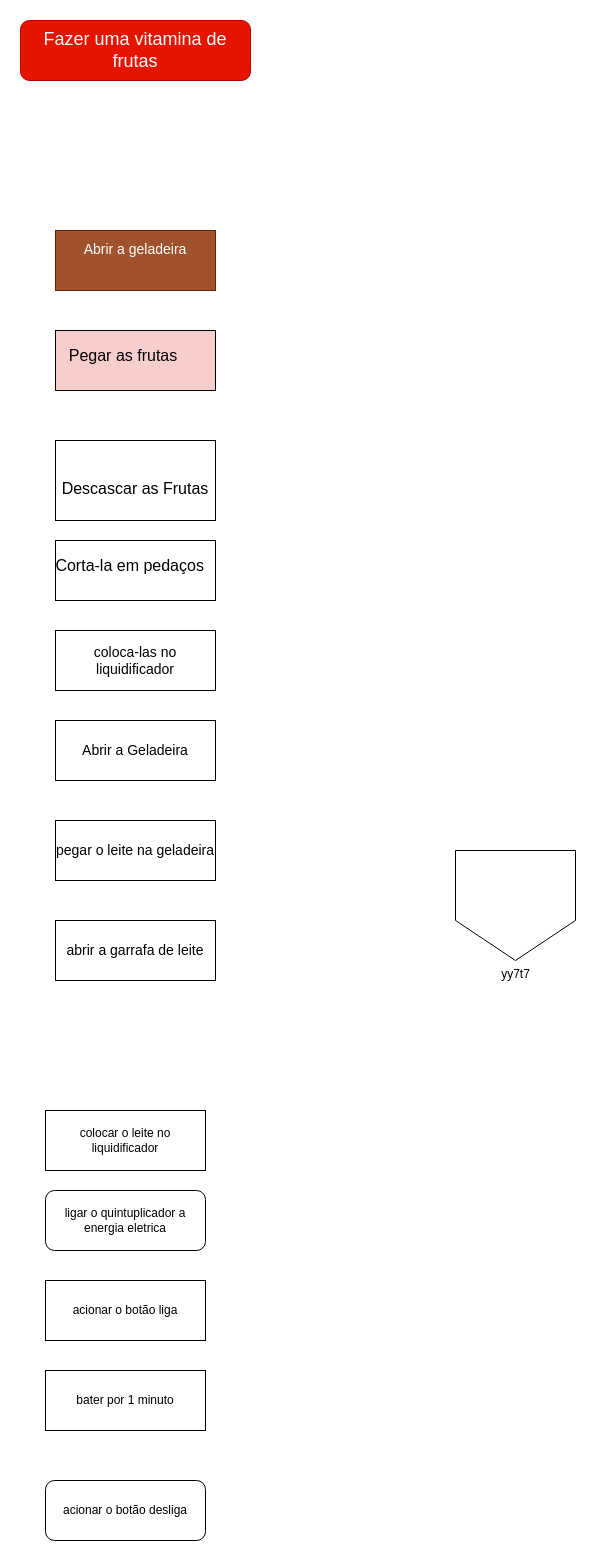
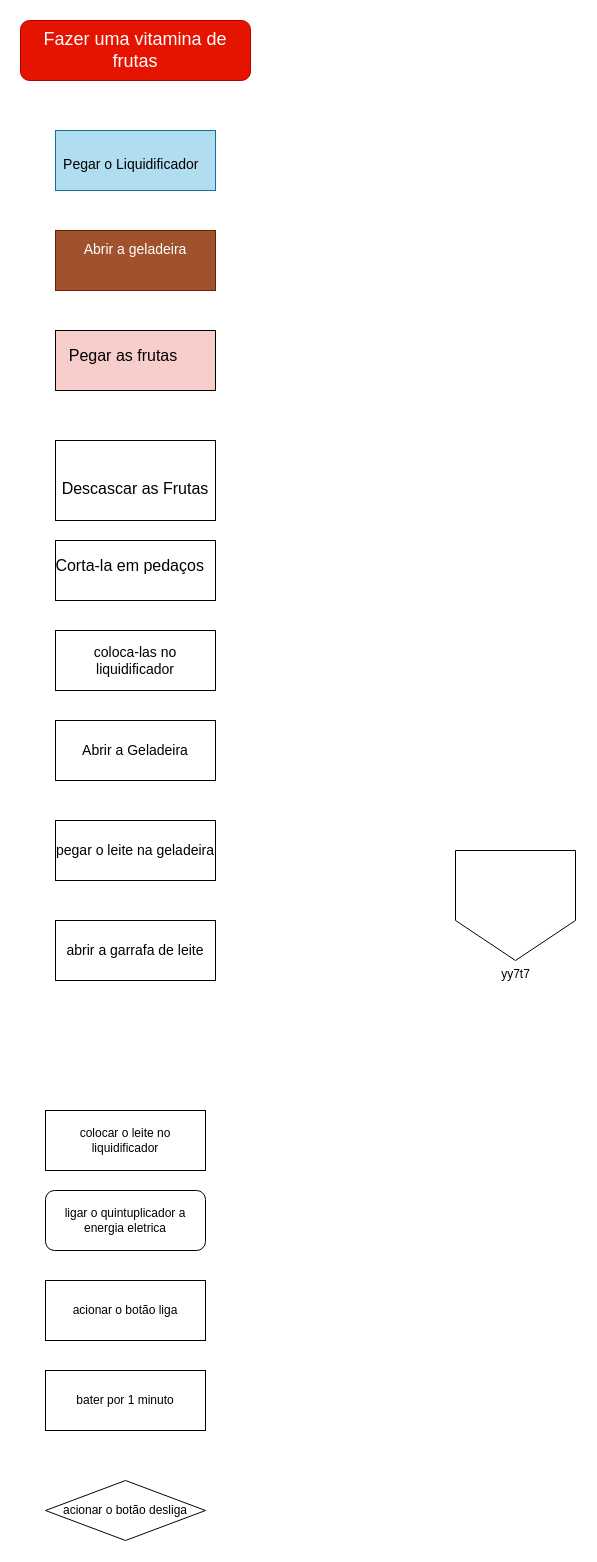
  <mxCell id="0" />
  <mxCell id="1" parent="0" />
  <mxCell id="2" value="&lt;font style=&quot;font-size: 18px;&quot;&gt;Fazer uma vitamina de frutas&lt;/font&gt;" style="rounded=1;whiteSpace=wrap;html=1;fillColor=#e51400;strokeColor=#B20000;fontColor=#ffffff;" parent="1" vertex="1"><mxGeometry x="20" y="20" width="230" height="60" as="geometry" /></mxCell>
+ <mxCell id="3" value="&lt;p style=&quot;text-indent:-18.0pt;mso-list:l0 level1 lfo1&quot; class=&quot;MsoListParagraph&quot;&gt;&lt;font style=&quot;font-size: 14px;&quot;&gt;&lt;span style=&quot;mso-bidi-font-family:Aptos;mso-bidi-theme-font:minor-latin&quot;&gt;&lt;span style=&quot;mso-list:Ignore&quot;&gt;&lt;span style=&quot;font-style: normal; font-variant: normal; font-weight: normal; font-stretch: normal; line-height: normal; font-family: &amp;quot;Times New Roman&amp;quot;; font-size-adjust: none; font-kerning: auto; font-optical-sizing: auto; font-language-override: normal; font-feature-settings: normal; font-variation-settings: normal;&quot;&gt;&amp;nbsp;&amp;nbsp;&amp;nbsp;&amp;nbsp; &lt;br&gt;&lt;/span&gt;&lt;/span&gt;&lt;/span&gt;&lt;br&gt;&lt;/font&gt;&lt;/p&gt;&lt;p style=&quot;text-indent:-18.0pt;mso-list:l0 level1 lfo1&quot; class=&quot;MsoListParagraph&quot;&gt;&lt;font style=&quot;font-size: 14px;&quot;&gt;&amp;nbsp;&amp;nbsp;&amp;nbsp; Pegar o Liquidificador&lt;/font&gt;&lt;/p&gt;&lt;font size=&quot;3&quot;&gt;&lt;br&gt;&lt;/font&gt;&lt;div&gt;&lt;font size=&quot;3&quot;&gt;&lt;br&gt;&lt;/font&gt;&lt;/div&gt;" style="rounded=0;whiteSpace=wrap;html=1;fillColor=#b1ddf0;strokeColor=#10739e;" parent="1" vertex="1"><mxGeometry x="55" y="130" width="160" height="60" as="geometry" /></mxCell>
  <mxCell id="4" value="&lt;p style=&quot;text-indent:-18.0pt;mso-list:l0 level1 lfo1&quot; class=&quot;MsoListParagraph&quot;&gt;&lt;font style=&quot;font-size: 14px;&quot;&gt;&lt;span style=&quot;mso-bidi-font-family:Aptos;mso-bidi-theme-font:minor-latin&quot;&gt;&lt;span style=&quot;mso-list:Ignore&quot;&gt;&lt;span style=&quot;font-style: normal; font-variant: normal; font-weight: normal; font-stretch: normal; line-height: normal; font-family: &amp;quot;Times New Roman&amp;quot;; font-size-adjust: none; font-kerning: auto; font-optical-sizing: auto; font-language-override: normal; font-feature-settings: normal; font-variation-settings: normal;&quot;&gt;&amp;nbsp;&amp;nbsp;&amp;nbsp; &lt;br&gt;&lt;/span&gt;&lt;/span&gt;&lt;/span&gt;Abrir a geladeira&lt;/font&gt;&lt;/p&gt;&lt;font size=&quot;3&quot;&gt;&lt;br&gt;&lt;/font&gt;&lt;div&gt;&lt;font size=&quot;3&quot;&gt;&lt;br&gt;&lt;/font&gt;&lt;/div&gt;" style="rounded=0;whiteSpace=wrap;html=1;fillColor=#a0522d;fontColor=#ffffff;strokeColor=#6D1F00;" parent="1" vertex="1"><mxGeometry x="55" y="230" width="160" height="60" as="geometry" /></mxCell>
  <mxCell id="5" value="&lt;p style=&quot;text-indent:-18.0pt;mso-list:l0 level1 lfo1&quot; class=&quot;MsoListParagraph&quot;&gt;&lt;font style=&quot;font-size: 14px;&quot;&gt;&lt;br&gt;&lt;/font&gt;&lt;/p&gt;&lt;p style=&quot;text-indent:-18.0pt;mso-list:l0 level1 lfo1&quot; class=&quot;MsoListParagraph&quot;&gt;&lt;font size=&quot;3&quot;&gt;Pegar as frutas&lt;/font&gt;&lt;/p&gt;&lt;font size=&quot;3&quot;&gt;&lt;br&gt;&lt;/font&gt;&lt;div&gt;&lt;font size=&quot;3&quot;&gt;&lt;br&gt;&lt;/font&gt;&lt;/div&gt;" style="rounded=0;whiteSpace=wrap;html=1;fillColor=#f8cecc;" parent="1" vertex="1"><mxGeometry x="55" y="330" width="160" height="60" as="geometry" /></mxCell>
  <mxCell id="6" value="&lt;p style=&quot;text-indent:-18.0pt;mso-list:l0 level1 lfo1&quot; class=&quot;MsoListParagraph&quot;&gt;&lt;font style=&quot;font-size: 14px;&quot;&gt;&amp;nbsp;&amp;nbsp;&amp;nbsp;&lt;/font&gt;&lt;/p&gt;&lt;p style=&quot;text-indent:-18.0pt;mso-list:l0 level1 lfo1&quot; class=&quot;MsoListParagraph&quot;&gt;&lt;font size=&quot;3&quot;&gt;&amp;nbsp;&amp;nbsp; Corta-la em pedaços&lt;/font&gt;&lt;/p&gt;&lt;font size=&quot;3&quot;&gt;&lt;br&gt;&lt;/font&gt;&lt;div&gt;&lt;font size=&quot;3&quot;&gt;&lt;br&gt;&lt;/font&gt;&lt;/div&gt;" style="rounded=0;whiteSpace=wrap;html=1;" parent="1" vertex="1"><mxGeometry x="55" y="540" width="160" height="60" as="geometry" /></mxCell>
  <mxCell id="7" value="&lt;div&gt;&lt;font style=&quot;font-size: 14px;&quot;&gt;&lt;br&gt;&lt;/font&gt;&lt;/div&gt;&lt;div&gt;&lt;font size=&quot;3&quot;&gt;Descascar as Frutas&lt;/font&gt;&lt;/div&gt;" style="rounded=0;whiteSpace=wrap;html=1;" parent="1" vertex="1"><mxGeometry x="55" y="440" width="160" height="80" as="geometry" /></mxCell>
  <mxCell id="8" value="&lt;font style=&quot;font-size: 14px;&quot;&gt;coloca-las no liquidificador&lt;/font&gt;" style="rounded=0;whiteSpace=wrap;html=1;" parent="1" vertex="1"><mxGeometry x="55" y="630" width="160" height="60" as="geometry" /></mxCell>
  <mxCell id="9" value="&lt;font style=&quot;font-size: 14px;&quot;&gt;Abrir a Geladeira&lt;/font&gt;" style="rounded=0;whiteSpace=wrap;html=1;" parent="1" vertex="1"><mxGeometry x="55" y="720" width="160" height="60" as="geometry" /></mxCell>
  <mxCell id="10" value="&lt;font style=&quot;font-size: 14px;&quot;&gt;pegar o leite na geladeira&lt;/font&gt;" style="rounded=0;whiteSpace=wrap;html=1;" parent="1" vertex="1"><mxGeometry x="55" y="820" width="160" height="60" as="geometry" /></mxCell>
  <mxCell id="11" value="colocar o leite no liquidificador" style="rounded=0;whiteSpace=wrap;html=1;" parent="1" vertex="1"><mxGeometry x="45" y="1110" width="160" height="60" as="geometry" /></mxCell>
  <mxCell id="12" value="&lt;font style=&quot;font-size: 14px;&quot;&gt;abrir a garrafa de leite&lt;/font&gt;" style="rounded=0;whiteSpace=wrap;html=1;" parent="1" vertex="1"><mxGeometry x="55" y="920" width="160" height="60" as="geometry" /></mxCell>
  <mxCell id="13" value="ligar o quintuplicador a energia eletrica " style="whiteSpace=wrap;html=1;rounded=1;" parent="1" vertex="1"><mxGeometry x="45" y="1190" width="160" height="60" as="geometry" /></mxCell>
  <mxCell id="14" value="acionar o botão liga" style="rounded=0;whiteSpace=wrap;html=1;" parent="1" vertex="1"><mxGeometry x="45" y="1280" width="160" height="60" as="geometry" /></mxCell>
  <mxCell id="15" value="bater por 1 minuto" style="rounded=0;whiteSpace=wrap;html=1;" parent="1" vertex="1"><mxGeometry x="45" y="1370" width="160" height="60" as="geometry" /></mxCell>
- <mxCell id="16" value="acionar o botão desliga" style="rounded=1;whiteSpace=wrap;html=1;" parent="1" vertex="1"><mxGeometry x="45" y="1480" width="160" height="60" as="geometry" /></mxCell>
+ <mxCell id="16" value="acionar o botão desliga" style="rhombus;whiteSpace=wrap;html=1;" parent="1" vertex="1"><mxGeometry x="45" y="1480" width="160" height="60" as="geometry" /></mxCell>
  <mxCell id="17" value="yy7t7" style="verticalLabelPosition=bottom;verticalAlign=top;html=1;shape=offPageConnector;rounded=0;size=0.364;" parent="1" vertex="1"><mxGeometry x="455" y="850" width="120" height="110" as="geometry" /></mxCell>
